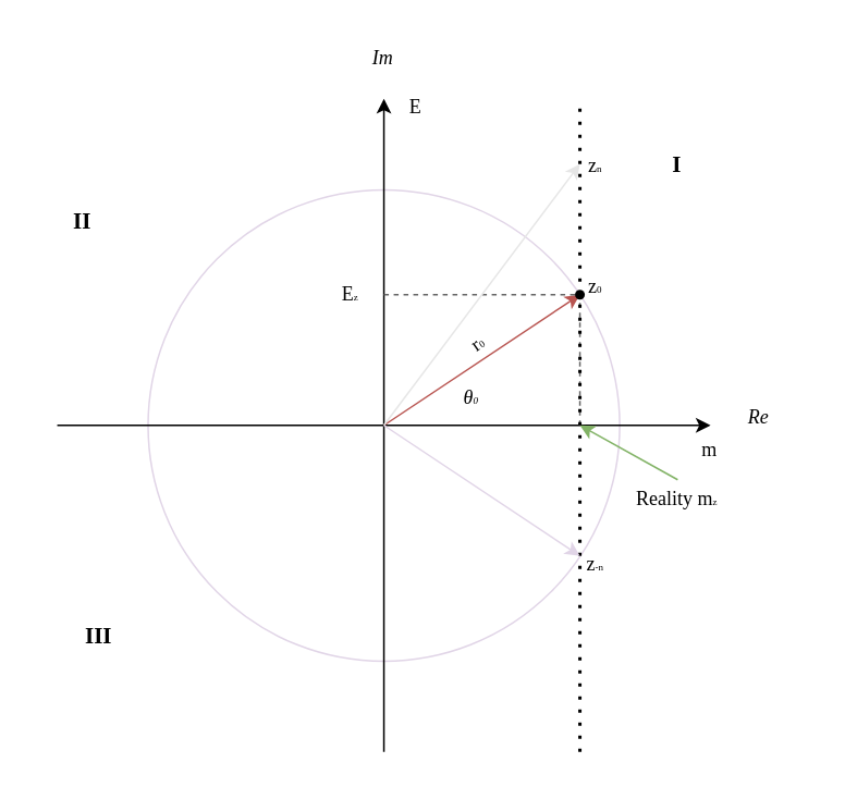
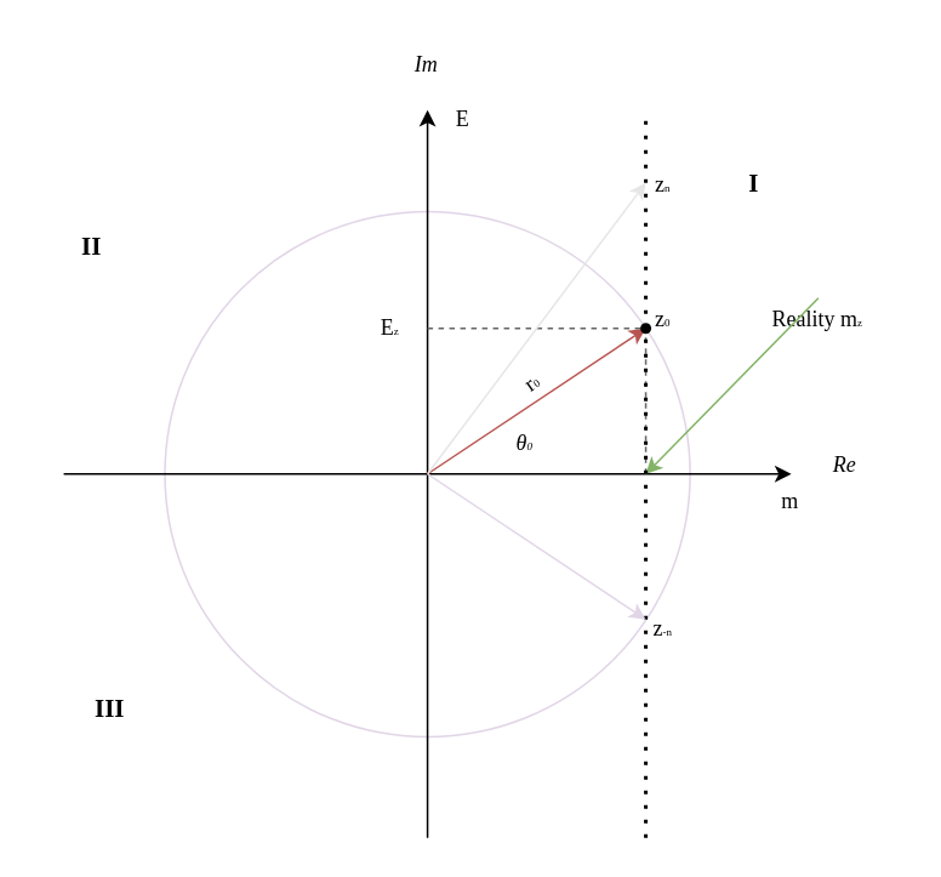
  <mxCell id="0" />
  <mxCell id="1" parent="0" />
  <mxCell id="2" value="" style="ellipse;whiteSpace=wrap;html=1;aspect=fixed;fillColor=none;strokeColor=#E1D5E7;" parent="1" vertex="1"><mxGeometry x="90" y="115.75" width="288.75" height="288.75" as="geometry" /></mxCell>
  <mxCell id="3" value="" style="endArrow=classic;html=1;rounded=0;" parent="1" edge="1"><mxGeometry width="50" height="50" relative="1" as="geometry"><mxPoint x="34.38" y="260" as="sourcePoint" /><mxPoint x="434.38" y="260" as="targetPoint" /></mxGeometry></mxCell>
  <mxCell id="4" value="" style="endArrow=classic;html=1;rounded=0;" parent="1" edge="1"><mxGeometry width="50" height="50" relative="1" as="geometry"><mxPoint x="234.38" y="460" as="sourcePoint" /><mxPoint x="234.38" y="60" as="targetPoint" /></mxGeometry></mxCell>
  <mxCell id="5" value="&lt;font face=&quot;Times New Roman&quot;&gt;E&lt;/font&gt;" style="text;html=1;align=center;verticalAlign=middle;whiteSpace=wrap;rounded=0;" parent="1" vertex="1"><mxGeometry x="224.38" y="50" width="60" height="30" as="geometry" /></mxCell>
  <mxCell id="6" value="&lt;font face=&quot;Times New Roman&quot;&gt;m&lt;/font&gt;" style="text;html=1;align=center;verticalAlign=middle;whiteSpace=wrap;rounded=0;" parent="1" vertex="1"><mxGeometry x="404.38" y="260" width="60" height="30" as="geometry" /></mxCell>
  <mxCell id="7" value="&lt;i&gt;Im&lt;/i&gt;" style="text;html=1;align=center;verticalAlign=middle;whiteSpace=wrap;rounded=0;fontFamily=Times New Roman;" parent="1" vertex="1"><mxGeometry x="204.38" y="20" width="60" height="30" as="geometry" /></mxCell>
  <mxCell id="8" value="&lt;font face=&quot;Times New Roman&quot;&gt;&lt;i&gt;Re&lt;/i&gt;&lt;/font&gt;" style="text;html=1;align=center;verticalAlign=middle;whiteSpace=wrap;rounded=0;" parent="1" vertex="1"><mxGeometry x="434.38" y="240" width="60" height="30" as="geometry" /></mxCell>
  <mxCell id="9" value="" style="endArrow=classic;html=1;rounded=0;fillColor=#f8cecc;strokeColor=#b85450;" parent="1" edge="1"><mxGeometry width="50" height="50" relative="1" as="geometry"><mxPoint x="234.38" y="260" as="sourcePoint" /><mxPoint x="354.38" y="180" as="targetPoint" /></mxGeometry></mxCell>
  <mxCell id="10" value="" style="endArrow=none;dashed=1;html=1;rounded=0;fillColor=#f5f5f5;strokeColor=#666666;" parent="1" edge="1"><mxGeometry width="50" height="50" relative="1" as="geometry"><mxPoint x="354.38" y="260" as="sourcePoint" /><mxPoint x="354.38" y="180" as="targetPoint" /></mxGeometry></mxCell>
  <mxCell id="11" value="" style="endArrow=none;dashed=1;html=1;rounded=0;fillColor=#f5f5f5;strokeColor=#666666;" parent="1" edge="1"><mxGeometry width="50" height="50" relative="1" as="geometry"><mxPoint x="234.38" y="180" as="sourcePoint" /><mxPoint x="354.38" y="180" as="targetPoint" /></mxGeometry></mxCell>
  <mxCell id="12" value="&lt;font face=&quot;Times New Roman&quot;&gt;z&lt;font style=&quot;font-size: 6px;&quot;&gt;0&lt;/font&gt;&lt;/font&gt;" style="text;html=1;align=center;verticalAlign=middle;whiteSpace=wrap;rounded=0;" parent="1" vertex="1"><mxGeometry x="334.38" y="160" width="60" height="30" as="geometry" /></mxCell>
  <mxCell id="13" value="&lt;font face=&quot;Times New Roman&quot;&gt;r&lt;font style=&quot;font-size: 6px;&quot;&gt;0&lt;/font&gt;&lt;/font&gt;" style="text;html=1;align=center;verticalAlign=middle;whiteSpace=wrap;rounded=0;rotation=-35;" parent="1" vertex="1"><mxGeometry x="262.38" y="195" width="60" height="30" as="geometry" /></mxCell>
  <mxCell id="14" value="&lt;span style=&quot;font-family: KaTeX_Math; font-style: italic; text-align: start; text-wrap-mode: nowrap;&quot;&gt;&lt;font style=&quot;color: rgb(0, 0, 0); font-size: 12px;&quot;&gt;θ&lt;/font&gt;&lt;font style=&quot;color: rgb(0, 0, 0); font-size: 6px;&quot;&gt;0&lt;/font&gt;&lt;/span&gt;" style="text;html=1;align=center;verticalAlign=middle;whiteSpace=wrap;rounded=0;fillColor=none;strokeColor=none;" parent="1" vertex="1"><mxGeometry x="258.38" y="228" width="60" height="30" as="geometry" /></mxCell>
- <mxCell id="15" value="&lt;font face=&quot;Times New Roman&quot;&gt;Reality m&lt;font style=&quot;font-size: 6px;&quot;&gt;z&lt;/font&gt;&lt;/font&gt;" style="text;html=1;align=center;verticalAlign=middle;whiteSpace=wrap;rounded=0;" parent="1" vertex="1"><mxGeometry x="384.38" y="290" width="60" height="30" as="geometry" /></mxCell>
+ <mxCell id="15" value="&lt;font face=&quot;Times New Roman&quot;&gt;Reality m&lt;font style=&quot;font-size: 6px;&quot;&gt;z&lt;/font&gt;&lt;/font&gt;" style="text;html=1;align=center;verticalAlign=middle;whiteSpace=wrap;rounded=0;" parent="1" vertex="1"><mxGeometry x="419.38" y="160" width="60" height="30" as="geometry" /></mxCell>
  <mxCell id="16" value="" style="endArrow=classic;html=1;rounded=0;exitX=0.498;exitY=0.111;exitDx=0;exitDy=0;exitPerimeter=0;fillColor=#d5e8d4;strokeColor=#82b366;" parent="1" source="15" edge="1"><mxGeometry width="50" height="50" relative="1" as="geometry"><mxPoint x="284.38" y="460" as="sourcePoint" /><mxPoint x="354.38" y="260" as="targetPoint" /></mxGeometry></mxCell>
  <mxCell id="17" value="" style="endArrow=none;dashed=1;html=1;dashPattern=1 3;strokeWidth=2;rounded=0;" parent="1" edge="1"><mxGeometry width="50" height="50" relative="1" as="geometry"><mxPoint x="354.38" y="460" as="sourcePoint" /><mxPoint x="354.38" y="60" as="targetPoint" /></mxGeometry></mxCell>
  <mxCell id="18" value="" style="endArrow=classic;html=1;rounded=0;strokeColor=#E6E6E6;" parent="1" edge="1"><mxGeometry width="50" height="50" relative="1" as="geometry"><mxPoint x="234.38" y="260" as="sourcePoint" /><mxPoint x="354.38" y="100" as="targetPoint" /></mxGeometry></mxCell>
  <mxCell id="19" value="" style="shape=waypoint;sketch=0;size=6;pointerEvents=1;points=[];fillColor=none;resizable=0;rotatable=0;perimeter=centerPerimeter;snapToPoint=1;" parent="1" vertex="1"><mxGeometry x="344.38" y="170" width="20" height="20" as="geometry" /></mxCell>
  <mxCell id="20" value="" style="endArrow=classic;html=1;rounded=0;strokeColor=#E1D5E7;" parent="1" edge="1"><mxGeometry width="50" height="50" relative="1" as="geometry"><mxPoint x="234.38" y="260" as="sourcePoint" /><mxPoint x="354.38" y="340" as="targetPoint" /></mxGeometry></mxCell>
  <mxCell id="21" value="&lt;font face=&quot;Times New Roman&quot;&gt;z&lt;font style=&quot;font-size: 6px;&quot;&gt;n&lt;/font&gt;&lt;/font&gt;" style="text;html=1;align=center;verticalAlign=middle;whiteSpace=wrap;rounded=0;" vertex="1" parent="1"><mxGeometry x="334.38" y="85.75" width="60" height="30" as="geometry" /></mxCell>
  <mxCell id="22" value="&lt;font face=&quot;Times New Roman&quot;&gt;z&lt;font style=&quot;font-size: 6px;&quot;&gt;-n&lt;/font&gt;&lt;/font&gt;" style="text;html=1;align=center;verticalAlign=middle;whiteSpace=wrap;rounded=0;" vertex="1" parent="1"><mxGeometry x="334.38" y="330" width="60" height="30" as="geometry" /></mxCell>
  <mxCell id="23" value="&lt;font face=&quot;Times New Roman&quot;&gt;E&lt;font style=&quot;font-size: 6px;&quot;&gt;z&lt;/font&gt;&lt;/font&gt;" style="text;html=1;align=center;verticalAlign=middle;whiteSpace=wrap;rounded=0;" vertex="1" parent="1"><mxGeometry x="184.38" y="165" width="60" height="30" as="geometry" /></mxCell>
  <mxCell id="24" value="&lt;font style=&quot;font-size: 14px;&quot; face=&quot;Times New Roman&quot;&gt;&lt;b&gt;I&lt;/b&gt;&lt;/font&gt;" style="text;html=1;align=center;verticalAlign=middle;whiteSpace=wrap;rounded=0;" vertex="1" parent="1"><mxGeometry x="384.38" y="85.75" width="60" height="30" as="geometry" /></mxCell>
  <mxCell id="25" value="&lt;font style=&quot;font-size: 14px;&quot; face=&quot;Times New Roman&quot;&gt;&lt;b&gt;II&lt;/b&gt;&lt;/font&gt;" style="text;html=1;align=center;verticalAlign=middle;whiteSpace=wrap;rounded=0;" vertex="1" parent="1"><mxGeometry x="20" y="120.75" width="60" height="30" as="geometry" /></mxCell>
  <mxCell id="26" value="&lt;font style=&quot;font-size: 14px;&quot; face=&quot;Times New Roman&quot;&gt;&lt;b&gt;III&lt;/b&gt;&lt;/font&gt;" style="text;html=1;align=center;verticalAlign=middle;whiteSpace=wrap;rounded=0;" vertex="1" parent="1"><mxGeometry x="30" y="374.5" width="60" height="30" as="geometry" /></mxCell>
